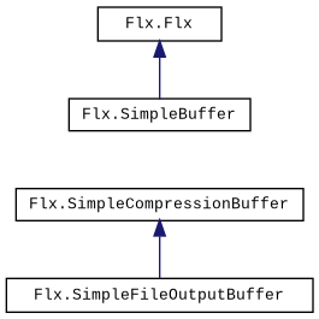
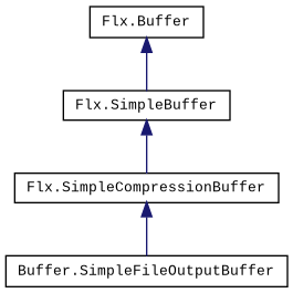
  digraph {
    fontname="Liberation Mono"
    rankdir=TB
    node [color=black fillcolor=white fontname="Liberation Mono" fontsize=10 shape=record style=filled]
    edge [color=midnightblue dir=back fontname="Liberation Mono" fontsize=10 labelfontname=Helvetica labelfontsize=10 style=solid]
-   n1 [height=0.2 label="Flx.Flx" width=0.4]
+   n1 [height=0.2 label="Flx.Buffer" width=0.4]
    n2 [height=0.2 label="Flx.SimpleBuffer" width=0.4]
    n3 [height=0.2 label="Flx.SimpleCompressionBuffer" width=0.4]
-   n4 [height=0.2 label="Flx.SimpleFileOutputBuffer" width=0.4]
+   n4 [height=0.2 label="Buffer.SimpleFileOutputBuffer" width=0.4]
    n1 -> n2
+   n2 -> n3
    n3 -> n4
  }
